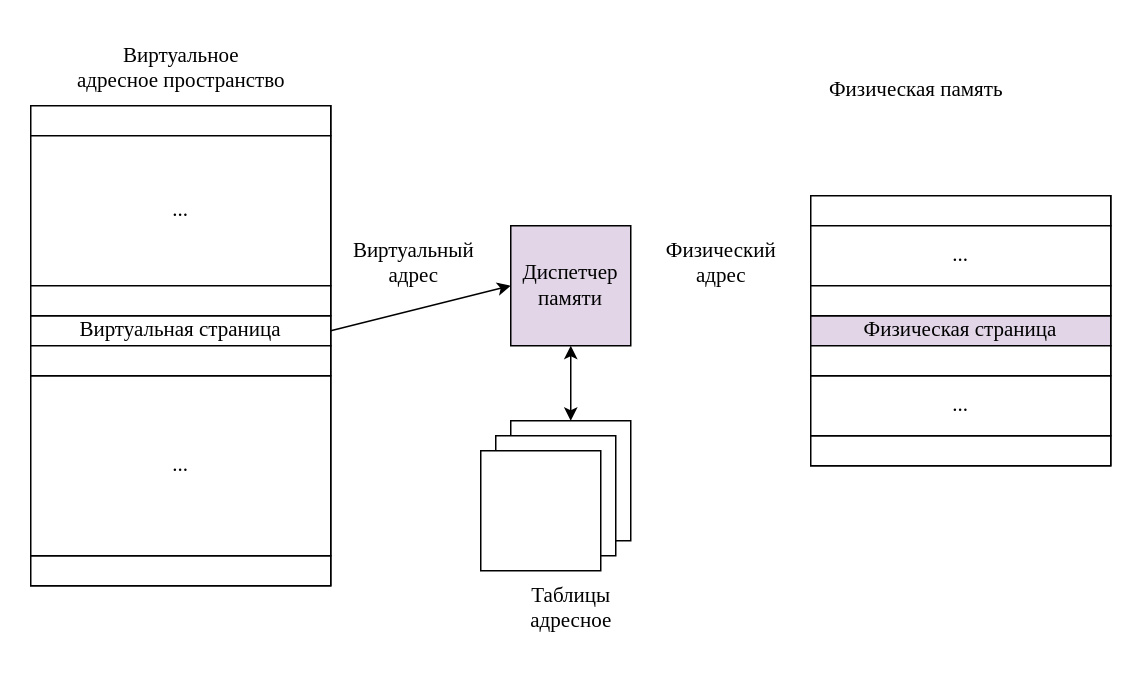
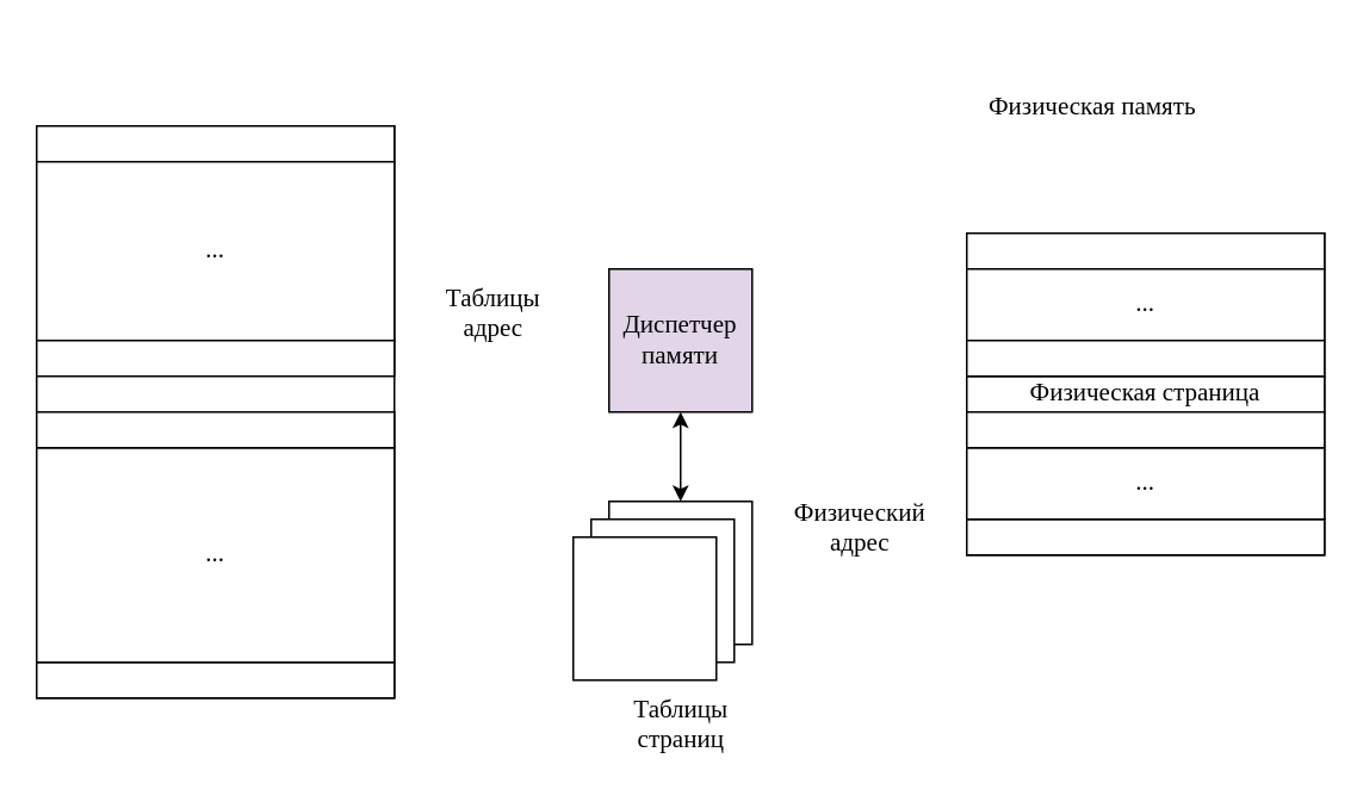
  <mxCell id="0" />
  <mxCell id="1" parent="0" />
  <mxCell id="2" value="" style="rounded=0;whiteSpace=wrap;html=1;" vertex="1" parent="1"><mxGeometry x="20" y="70" width="200" height="320" as="geometry" /></mxCell>
  <mxCell id="3" value="" style="rounded=0;whiteSpace=wrap;html=1;fontFamily=Times New Roman;fontSize=14;" vertex="1" parent="1"><mxGeometry x="20" y="70" width="200" height="20" as="geometry" /></mxCell>
  <mxCell id="4" value="Физическая память" style="text;html=1;align=center;verticalAlign=middle;resizable=0;points=[];autosize=1;strokeColor=none;fillColor=none;fontFamily=Times New Roman;fontSize=14;" vertex="1" parent="1"><mxGeometry x="540" y="45" width="140" height="30" as="geometry" /></mxCell>
- <mxCell id="5" value="Виртуальное &lt;br&gt;адресное пространство" style="text;html=1;align=center;verticalAlign=middle;resizable=0;points=[];autosize=1;strokeColor=none;fillColor=none;fontFamily=Times New Roman;fontSize=14;" vertex="1" parent="1"><mxGeometry x="40" y="20" width="160" height="50" as="geometry" /></mxCell>
  <mxCell id="6" value="..." style="rounded=0;whiteSpace=wrap;html=1;fontFamily=Times New Roman;fontSize=14;" vertex="1" parent="1"><mxGeometry x="20" y="90" width="200" height="100" as="geometry" /></mxCell>
- <mxCell id="7" style="rounded=0;orthogonalLoop=1;jettySize=auto;html=1;exitX=1;exitY=0.5;exitDx=0;exitDy=0;entryX=0;entryY=0.5;entryDx=0;entryDy=0;" edge="1" parent="1" source="8" target="13"><mxGeometry relative="1" as="geometry" /></mxCell>
- <mxCell id="8" value="Виртуальная страница" style="rounded=0;whiteSpace=wrap;html=1;fontFamily=Times New Roman;fontSize=14;" vertex="1" parent="1"><mxGeometry x="20" y="210" width="200" height="20" as="geometry" /></mxCell>
  <mxCell id="9" value="" style="rounded=0;whiteSpace=wrap;html=1;fontFamily=Times New Roman;fontSize=14;" vertex="1" parent="1"><mxGeometry x="20" y="370" width="200" height="20" as="geometry" /></mxCell>
  <mxCell id="10" value="..." style="rounded=0;whiteSpace=wrap;html=1;fontFamily=Times New Roman;fontSize=14;" vertex="1" parent="1"><mxGeometry x="20" y="250" width="200" height="120" as="geometry" /></mxCell>
  <mxCell id="11" value="" style="rounded=0;whiteSpace=wrap;html=1;fontFamily=Times New Roman;fontSize=14;" vertex="1" parent="1"><mxGeometry x="20" y="230" width="200" height="20" as="geometry" /></mxCell>
  <mxCell id="12" value="" style="rounded=0;whiteSpace=wrap;html=1;fontFamily=Times New Roman;fontSize=14;" vertex="1" parent="1"><mxGeometry x="20" y="190" width="200" height="20" as="geometry" /></mxCell>
  <mxCell id="13" value="Диспетчер памяти" style="rounded=0;whiteSpace=wrap;html=1;fontFamily=Times New Roman;fontSize=14;fillColor=#e1d5e7;" vertex="1" parent="1"><mxGeometry x="340" y="150" width="80" height="80" as="geometry" /></mxCell>
  <mxCell id="14" value="" style="whiteSpace=wrap;html=1;aspect=fixed;" vertex="1" parent="1"><mxGeometry x="340" y="280" width="80" height="80" as="geometry" /></mxCell>
  <mxCell id="15" value="" style="whiteSpace=wrap;html=1;aspect=fixed;" vertex="1" parent="1"><mxGeometry x="330" y="290" width="80" height="80" as="geometry" /></mxCell>
  <mxCell id="16" value="" style="whiteSpace=wrap;html=1;aspect=fixed;" vertex="1" parent="1"><mxGeometry x="320" y="300" width="80" height="80" as="geometry" /></mxCell>
- <mxCell id="17" value="Таблицы&lt;br&gt;адресное" style="text;html=1;align=center;verticalAlign=middle;resizable=0;points=[];autosize=1;strokeColor=none;fillColor=none;fontFamily=Times New Roman;fontSize=14;" vertex="1" parent="1"><mxGeometry x="340" y="380" width="80" height="50" as="geometry" /></mxCell>
+ <mxCell id="17" value="Таблицы&lt;br&gt;страниц" style="text;html=1;align=center;verticalAlign=middle;resizable=0;points=[];autosize=1;strokeColor=none;fillColor=none;fontFamily=Times New Roman;fontSize=14;" vertex="1" parent="1"><mxGeometry x="340" y="380" width="80" height="50" as="geometry" /></mxCell>
  <mxCell id="18" value="" style="endArrow=classic;startArrow=classic;html=1;rounded=0;entryX=0.5;entryY=1;entryDx=0;entryDy=0;exitX=0.5;exitY=0;exitDx=0;exitDy=0;" edge="1" parent="1" source="14" target="13"><mxGeometry width="50" height="50" relative="1" as="geometry"><mxPoint x="360" y="380" as="sourcePoint" /><mxPoint x="380" y="290" as="targetPoint" /></mxGeometry></mxCell>
  <mxCell id="19" value="" style="rounded=0;whiteSpace=wrap;html=1;" vertex="1" parent="1"><mxGeometry x="540" y="130" width="200" height="180" as="geometry" /></mxCell>
  <mxCell id="20" value="" style="rounded=0;whiteSpace=wrap;html=1;fontFamily=Times New Roman;fontSize=14;" vertex="1" parent="1"><mxGeometry x="540" y="130" width="200" height="20" as="geometry" /></mxCell>
  <mxCell id="21" value="..." style="rounded=0;whiteSpace=wrap;html=1;fontFamily=Times New Roman;fontSize=14;" vertex="1" parent="1"><mxGeometry x="540" y="150" width="200" height="40" as="geometry" /></mxCell>
- <mxCell id="22" value="Физическая страница" style="rounded=0;whiteSpace=wrap;html=1;fontFamily=Times New Roman;fontSize=14;fillColor=#e1d5e7;" vertex="1" parent="1"><mxGeometry x="540" y="210" width="200" height="20" as="geometry" /></mxCell>
+ <mxCell id="22" value="Физическая страница" style="rounded=0;whiteSpace=wrap;html=1;fontFamily=Times New Roman;fontSize=14;" vertex="1" parent="1"><mxGeometry x="540" y="210" width="200" height="20" as="geometry" /></mxCell>
  <mxCell id="23" value="" style="rounded=0;whiteSpace=wrap;html=1;fontFamily=Times New Roman;fontSize=14;" vertex="1" parent="1"><mxGeometry x="540" y="290" width="200" height="20" as="geometry" /></mxCell>
  <mxCell id="24" value="..." style="rounded=0;whiteSpace=wrap;html=1;fontFamily=Times New Roman;fontSize=14;" vertex="1" parent="1"><mxGeometry x="540" y="250" width="200" height="40" as="geometry" /></mxCell>
  <mxCell id="25" value="" style="rounded=0;whiteSpace=wrap;html=1;fontFamily=Times New Roman;fontSize=14;" vertex="1" parent="1"><mxGeometry x="540" y="230" width="200" height="20" as="geometry" /></mxCell>
  <mxCell id="26" value="" style="rounded=0;whiteSpace=wrap;html=1;fontFamily=Times New Roman;fontSize=14;" vertex="1" parent="1"><mxGeometry x="540" y="190" width="200" height="20" as="geometry" /></mxCell>
- <mxCell id="27" value="Виртуальный&lt;br&gt;адрес" style="text;html=1;align=center;verticalAlign=middle;resizable=0;points=[];autosize=1;strokeColor=none;fillColor=none;fontFamily=Times New Roman;fontSize=14;" vertex="1" parent="1"><mxGeometry x="225" y="150" width="100" height="50" as="geometry" /></mxCell>
- <mxCell id="28" value="Физический&lt;br&gt;адрес" style="text;html=1;align=center;verticalAlign=middle;resizable=0;points=[];autosize=1;strokeColor=none;fillColor=none;fontFamily=Times New Roman;fontSize=14;" vertex="1" parent="1"><mxGeometry x="430" y="150" width="100" height="50" as="geometry" /></mxCell>
+ <mxCell id="27" value="Таблицы&lt;br&gt;адрес" style="text;html=1;align=center;verticalAlign=middle;resizable=0;points=[];autosize=1;strokeColor=none;fillColor=none;fontFamily=Times New Roman;fontSize=14;" vertex="1" parent="1"><mxGeometry x="225" y="150" width="100" height="50" as="geometry" /></mxCell>
+ <mxCell id="28" value="Физический&lt;br&gt;адрес" style="text;html=1;align=center;verticalAlign=middle;resizable=0;points=[];autosize=1;strokeColor=none;fillColor=none;fontFamily=Times New Roman;fontSize=14;" vertex="1" parent="1"><mxGeometry x="430" y="270" width="100" height="50" as="geometry" /></mxCell>
